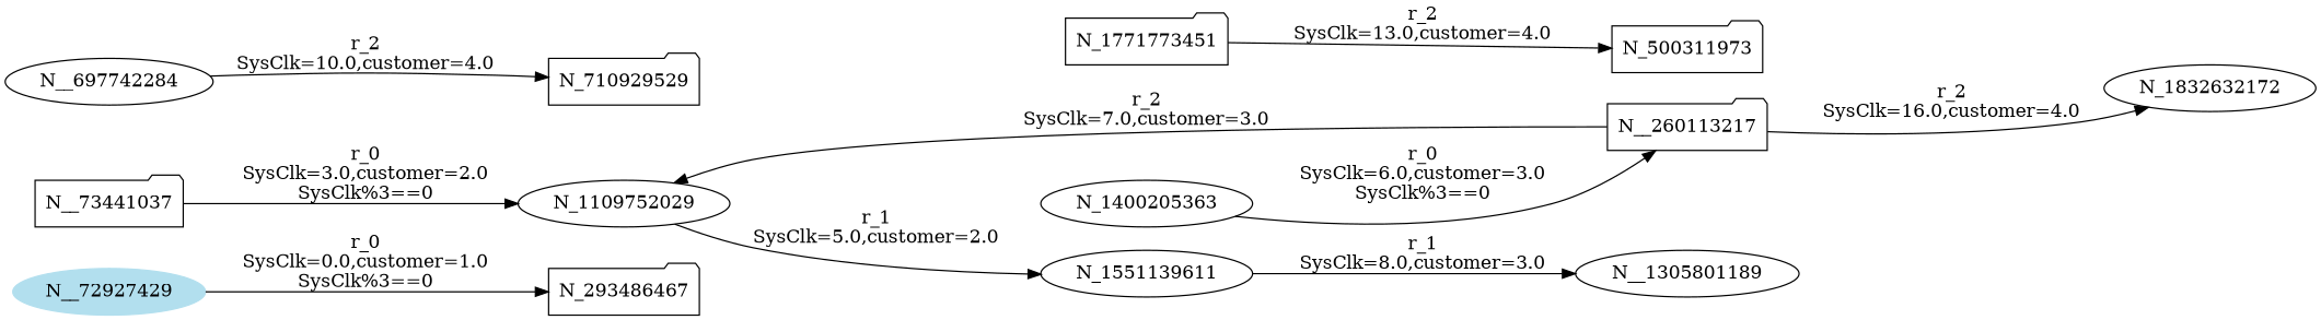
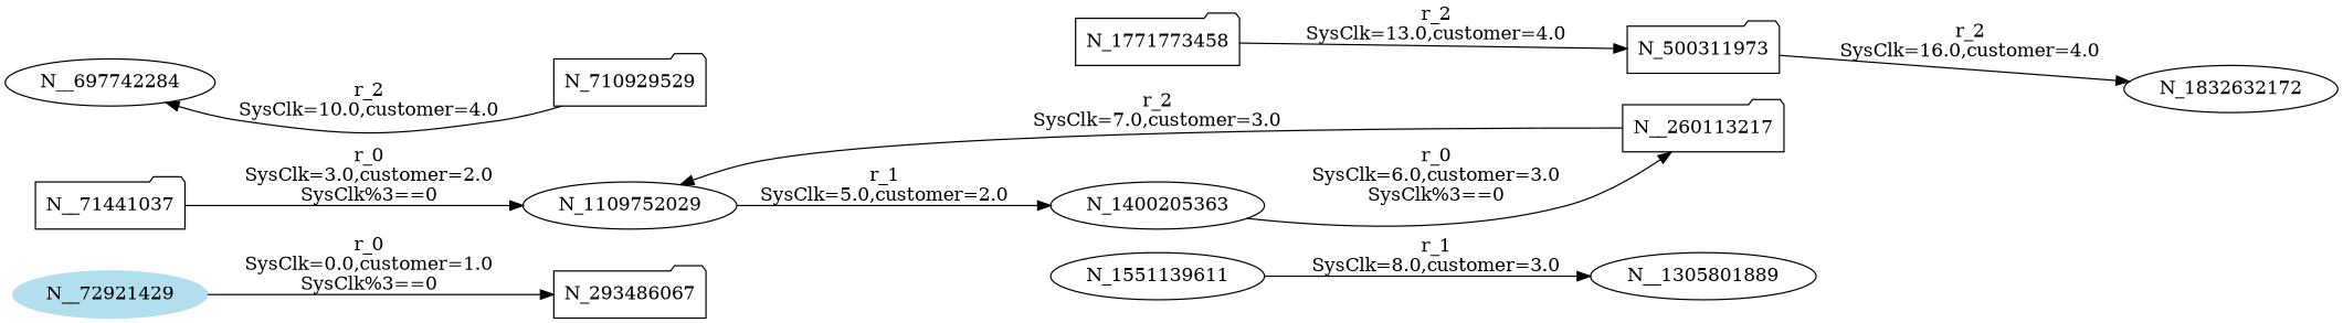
  digraph {
    rankdir=LR
    node [shape=ellipse]
-   n1 [color=lightblue2 label=N__72927429 style=filled]
-   n2 [label=N_293486467 shape=folder]
-   n3 [label=N__1305801189]
+   n1 [color=lightblue2 label=N__72921429 style=filled]
+   n2 [label=N_293486067 shape=folder]
+   n3 [label=N__1305801889]
    n4 [label=N__697742284]
    n5 [label=N_710929529 shape=folder]
    n6 [label=N_1400205363]
    n7 [label=N__260113217 shape=folder]
    n8 [label=N_1109752029]
    n9 [label=N_1551139611]
-   n10 [label=N_1771773451 shape=folder]
+   n10 [label=N_1771773458 shape=folder]
    n11 [label=N_500311973 shape=folder]
    n12 [label=N_1832632172]
-   n13 [label=N__73441037 shape=folder]
+   n13 [label=N__71441037 shape=folder]
    n1 -> n2 [label="r_0\nSysClk=0.0,customer=1.0\nSysClk%3==0"]
-   n4 -> n5 [label="r_2\nSysClk=10.0,customer=4.0\n"]
+   n5 -> n4 [label="r_2\nSysClk=10.0,customer=4.0\n"]
    n6 -> n7 [label="r_0\nSysClk=6.0,customer=3.0\nSysClk%3==0"]
    n7 -> n8 [label="r_2\nSysClk=7.0,customer=3.0\n"]
-   n8 -> n9 [label="r_1\nSysClk=5.0,customer=2.0\n"]
+   n8 -> n6 [label="r_1\nSysClk=5.0,customer=2.0\n"]
    n9 -> n3 [label="r_1\nSysClk=8.0,customer=3.0\n"]
    n10 -> n11 [label="r_2\nSysClk=13.0,customer=4.0\n"]
-   n7 -> n12 [label="r_2\nSysClk=16.0,customer=4.0\n"]
+   n11 -> n12 [label="r_2\nSysClk=16.0,customer=4.0\n"]
    n13 -> n8 [label="r_0\nSysClk=3.0,customer=2.0\nSysClk%3==0"]
  }
